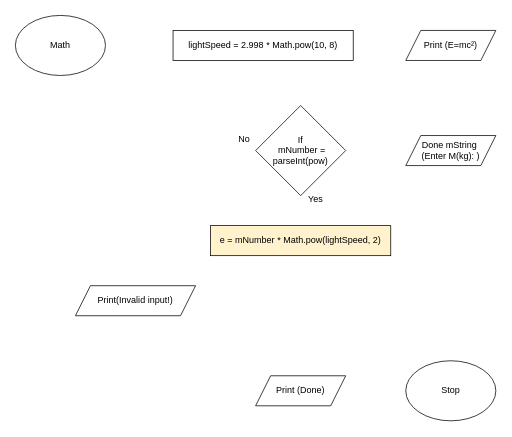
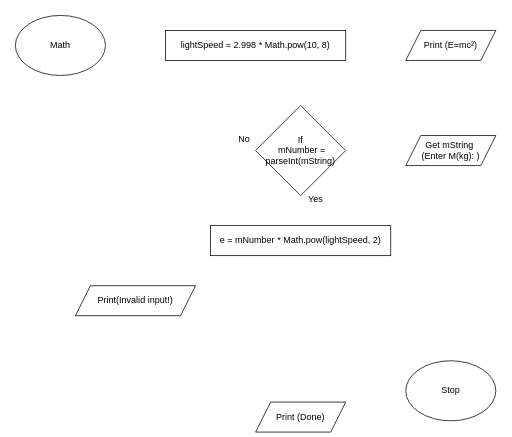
  <mxCell id="0" />
  <mxCell id="1" parent="0" />
- <mxCell id="2" value="&lt;div&gt;lightSpeed = 2.998 *&amp;nbsp;&lt;span&gt;Math.pow(10, 8)&lt;/span&gt;&lt;/div&gt;" style="rounded=0;whiteSpace=wrap;html=1;" vertex="1" parent="1"><mxGeometry x="230" y="40" width="240" height="40" as="geometry" /></mxCell>
+ <mxCell id="2" value="&lt;div&gt;lightSpeed = 2.998 *&amp;nbsp;&lt;span&gt;Math.pow(10, 8)&lt;/span&gt;&lt;/div&gt;" style="rounded=0;whiteSpace=wrap;html=1;" vertex="1" parent="1"><mxGeometry x="220" y="40" width="240" height="40" as="geometry" /></mxCell>
  <mxCell id="3" value="Math" style="ellipse;whiteSpace=wrap;html=1;" vertex="1" parent="1"><mxGeometry x="20" y="20" width="120" height="80" as="geometry" /></mxCell>
- <mxCell id="4" value="&lt;div&gt;Done mString&amp;nbsp;&lt;/div&gt;&lt;div&gt;(Enter M(kg): )&lt;/div&gt;" style="shape=parallelogram;perimeter=parallelogramPerimeter;whiteSpace=wrap;html=1;fixedSize=1;" vertex="1" parent="1"><mxGeometry x="540" y="180" width="120" height="40" as="geometry" /></mxCell>
- <mxCell id="5" value="If&lt;br&gt;&amp;nbsp;mNumber = parseInt(pow)" style="rhombus;whiteSpace=wrap;html=1;" vertex="1" parent="1"><mxGeometry x="340" y="140" width="120" height="120" as="geometry" /></mxCell>
- <mxCell id="6" value="e = mNumber * Math.pow(lightSpeed, 2)" style="rounded=0;whiteSpace=wrap;html=1;fillColor=#fff2cc;" vertex="1" parent="1"><mxGeometry x="280" y="300" width="240" height="40" as="geometry" /></mxCell>
+ <mxCell id="4" value="&lt;div&gt;Get mString&amp;nbsp;&lt;/div&gt;&lt;div&gt;(Enter M(kg): )&lt;/div&gt;" style="shape=parallelogram;perimeter=parallelogramPerimeter;whiteSpace=wrap;html=1;fixedSize=1;" vertex="1" parent="1"><mxGeometry x="540" y="180" width="120" height="40" as="geometry" /></mxCell>
+ <mxCell id="5" value="If&lt;br&gt;&amp;nbsp;mNumber = parseInt(mString)" style="rhombus;whiteSpace=wrap;html=1;" vertex="1" parent="1"><mxGeometry x="340" y="140" width="120" height="120" as="geometry" /></mxCell>
+ <mxCell id="6" value="e = mNumber * Math.pow(lightSpeed, 2)" style="rounded=0;whiteSpace=wrap;html=1;" vertex="1" parent="1"><mxGeometry x="280" y="300" width="240" height="40" as="geometry" /></mxCell>
  <mxCell id="7" value="&lt;span&gt;Print (E=mc²)&lt;/span&gt;" style="shape=parallelogram;perimeter=parallelogramPerimeter;whiteSpace=wrap;html=1;fixedSize=1;" vertex="1" parent="1"><mxGeometry x="540" y="40" width="120" height="40" as="geometry" /></mxCell>
  <mxCell id="8" value="Print(Invalid input!)" style="shape=parallelogram;perimeter=parallelogramPerimeter;whiteSpace=wrap;html=1;fixedSize=1;" vertex="1" parent="1"><mxGeometry x="100" y="380" width="160" height="40" as="geometry" /></mxCell>
- <mxCell id="9" value="Print (Done)" style="shape=parallelogram;perimeter=parallelogramPerimeter;whiteSpace=wrap;html=1;fixedSize=1;" vertex="1" parent="1"><mxGeometry x="340" y="500" width="120" height="40" as="geometry" /></mxCell>
+ <mxCell id="9" value="Print (Done)" style="shape=parallelogram;perimeter=parallelogramPerimeter;whiteSpace=wrap;html=1;fixedSize=1;" vertex="1" parent="1"><mxGeometry x="340" y="535" width="120" height="40" as="geometry" /></mxCell>
  <mxCell id="10" value="Stop" style="ellipse;whiteSpace=wrap;html=1;" vertex="1" parent="1"><mxGeometry x="540" y="480" width="120" height="80" as="geometry" /></mxCell>
  <mxCell id="11" value="No" style="text;html=1;strokeColor=none;fillColor=none;align=center;verticalAlign=middle;whiteSpace=wrap;rounded=0;" vertex="1" parent="1"><mxGeometry x="310" y="180" width="30" height="10" as="geometry" /></mxCell>
  <mxCell id="12" value="Yes" style="text;html=1;strokeColor=none;fillColor=none;align=center;verticalAlign=middle;whiteSpace=wrap;rounded=0;" vertex="1" parent="1"><mxGeometry x="400" y="260" width="40" height="10" as="geometry" /></mxCell>
